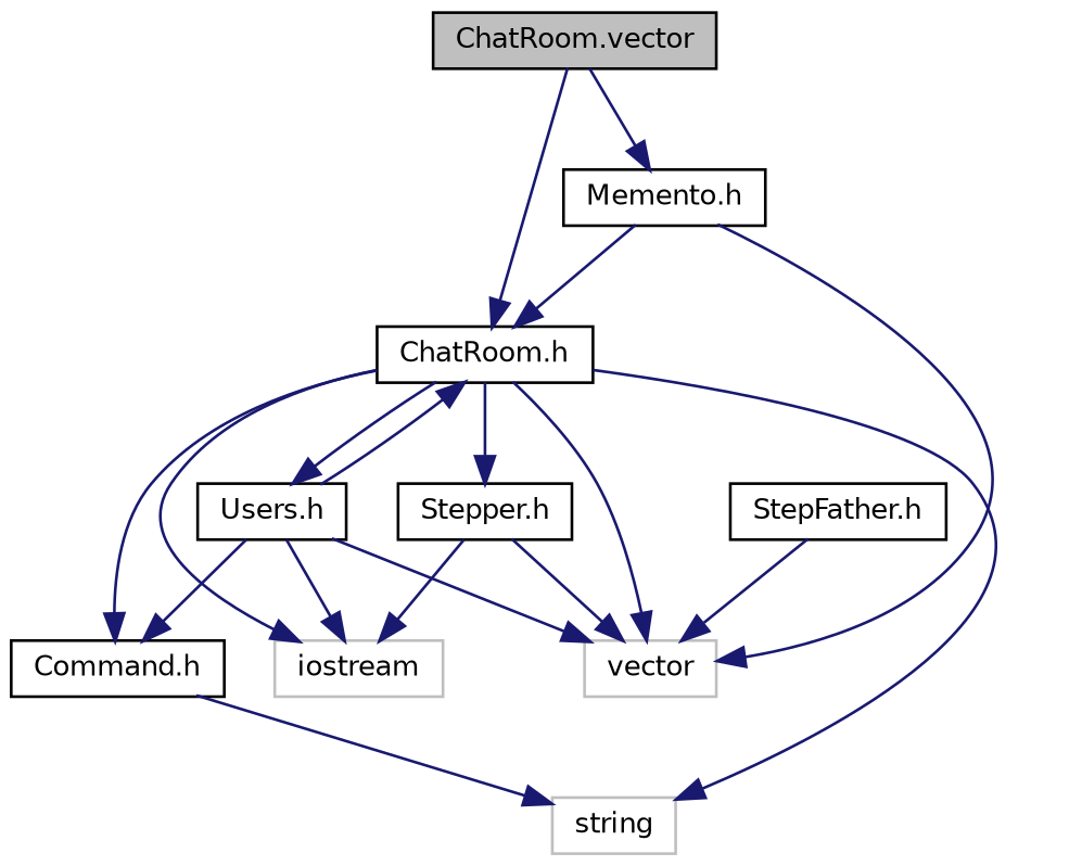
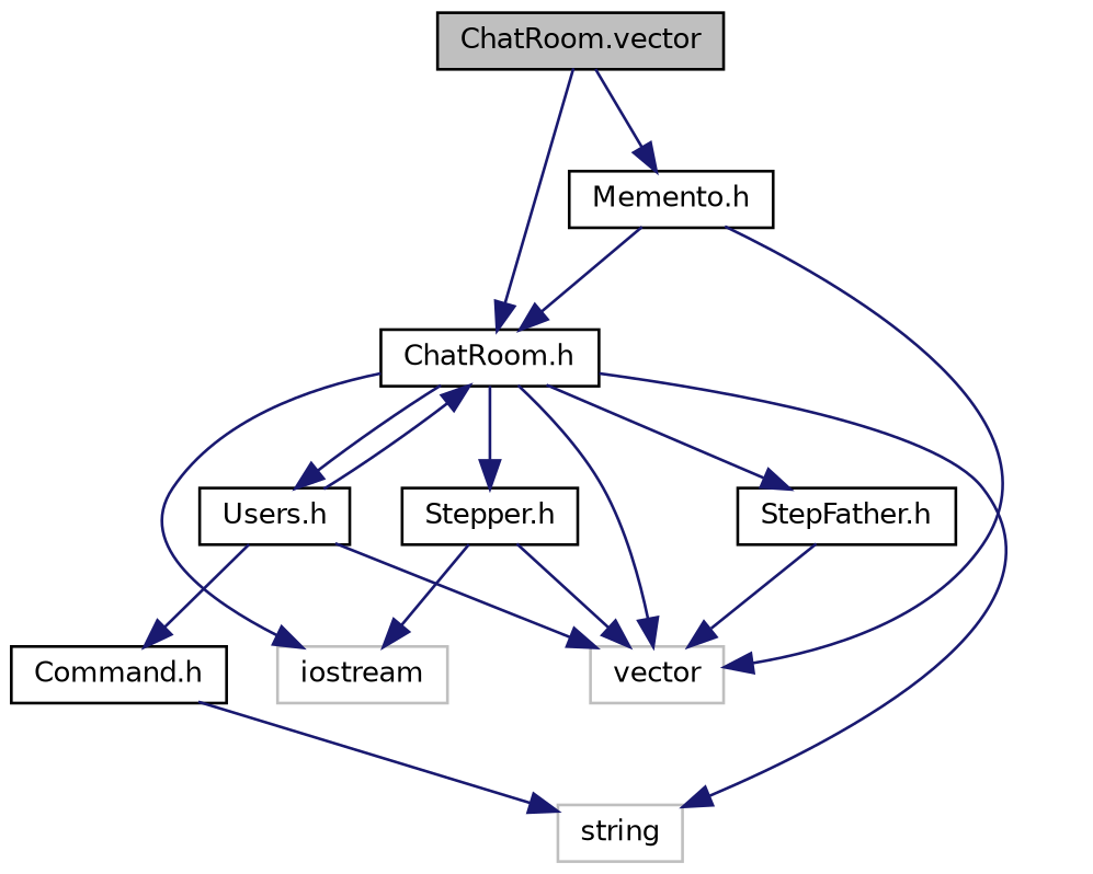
  digraph {
    node [color=black fillcolor=white fontname=Helvetica fontsize=10 shape=record style=filled]
    edge [color=midnightblue fontname=Helvetica fontsize=10 labelfontname=Helvetica labelfontsize=10 style=solid]
    n1 [fillcolor=grey75 fontcolor=black height=0.2 label="ChatRoom.vector" width=0.4]
    n2 [height=0.2 label="ChatRoom.h" width=0.4]
    n3 [height=0.2 label="Memento.h" width=0.4]
    n4 [height=0.2 label="Users.h" width=0.4]
    n5 [color=grey75 height=0.2 label=iostream width=0.4]
    n6 [color=grey75 height=0.2 label=vector width=0.4]
    n7 [color=grey75 height=0.2 label=string width=0.4]
    n8 [height=0.2 label="StepFather.h" width=0.4]
    n9 [height=0.2 label="Stepper.h" width=0.4]
    n10 [height=0.2 label="Command.h" width=0.4]
    n1 -> n2
    n1 -> n3
    n2 -> n4
    n2 -> n5
    n2 -> n6
    n2 -> n7
-   n2 -> n10
+   n2 -> n8
    n2 -> n9
    n3 -> n2
    n3 -> n6
    n4 -> n2
-   n4 -> n5
    n4 -> n6
    n4 -> n10
    n8 -> n6
    n9 -> n5
    n9 -> n6
    n10 -> n7
  }
